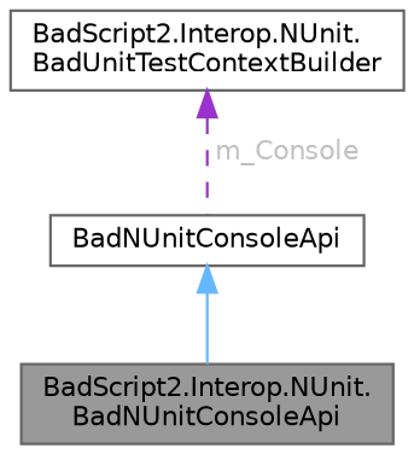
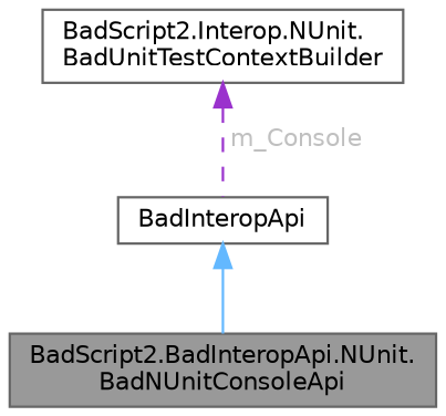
  digraph {
    node [color=gray40 fillcolor=white fontname=Helvetica fontsize=10 shape=box style=filled]
    edge [dir=back fontname=Helvetica fontsize=10 labelfontname=Helvetica labelfontsize=10]
-   n1 [fillcolor=grey60 fontcolor=black height=0.2 label="BadScript2.Interop.NUnit.\lBadNUnitConsoleApi" width=0.4]
-   n2 [height=0.2 label=BadNUnitConsoleApi width=0.4]
+   n1 [fillcolor=grey60 fontcolor=black height=0.2 label="BadScript2.BadInteropApi.NUnit.\lBadNUnitConsoleApi" width=0.4]
+   n2 [height=0.2 label=BadInteropApi width=0.4]
    n3 [height=0.2 label="BadScript2.Interop.NUnit.\lBadUnitTestContextBuilder" width=0.4]
    n2 -> n1 [color=steelblue1 style=solid]
    n3 -> n2 [color=darkorchid3 fontcolor=grey label=" m_Console" style=dashed]
  }
